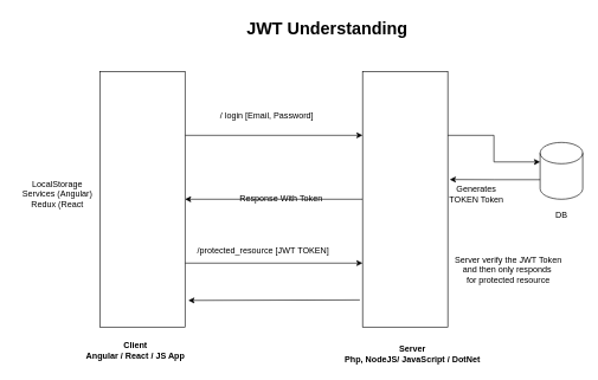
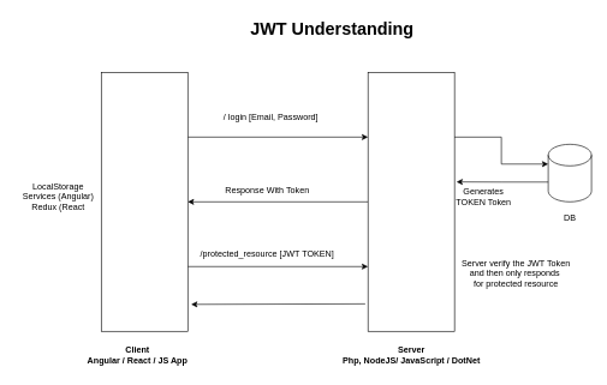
  <mxCell id="0" />
  <mxCell id="1" parent="0" />
  <mxCell id="2" style="edgeStyle=orthogonalEdgeStyle;rounded=0;orthogonalLoop=1;jettySize=auto;html=1;exitX=1;exitY=0.25;exitDx=0;exitDy=0;entryX=0;entryY=0.25;entryDx=0;entryDy=0;" edge="1" parent="1" source="4" target="6"><mxGeometry relative="1" as="geometry" /></mxCell>
  <mxCell id="3" style="edgeStyle=orthogonalEdgeStyle;rounded=0;orthogonalLoop=1;jettySize=auto;html=1;exitX=1;exitY=0.75;exitDx=0;exitDy=0;entryX=0;entryY=0.75;entryDx=0;entryDy=0;" edge="1" parent="1" source="4" target="6"><mxGeometry relative="1" as="geometry" /></mxCell>
  <mxCell id="4" value="" style="rounded=0;whiteSpace=wrap;html=1;" vertex="1" parent="1"><mxGeometry x="140" y="100" width="120" height="360" as="geometry" /></mxCell>
  <mxCell id="5" style="edgeStyle=orthogonalEdgeStyle;rounded=0;orthogonalLoop=1;jettySize=auto;html=1;exitX=0;exitY=0.5;exitDx=0;exitDy=0;entryX=1;entryY=0.5;entryDx=0;entryDy=0;" edge="1" parent="1" source="6" target="4"><mxGeometry relative="1" as="geometry" /></mxCell>
  <mxCell id="6" value="" style="rounded=0;whiteSpace=wrap;html=1;" vertex="1" parent="1"><mxGeometry x="510" y="100" width="120" height="360" as="geometry" /></mxCell>
  <mxCell id="7" value="Client&lt;div&gt;Angular / React / JS App&lt;/div&gt;" style="text;html=1;align=center;verticalAlign=middle;resizable=0;points=[];autosize=1;strokeColor=none;fillColor=none;fontStyle=1" vertex="1" parent="1"><mxGeometry x="115" y="473" width="150" height="40" as="geometry" /></mxCell>
- <mxCell id="8" value="Server&lt;div&gt;Php, NodeJS/ JavaScript / DotNet&lt;/div&gt;" style="text;html=1;align=center;verticalAlign=middle;resizable=0;points=[];autosize=1;strokeColor=none;fillColor=none;fontStyle=1" vertex="1" parent="1"><mxGeometry x="480" y="478" width="200" height="40" as="geometry" /></mxCell>
+ <mxCell id="8" value="Server&lt;div&gt;Php, NodeJS/ JavaScript / DotNet&lt;/div&gt;" style="text;html=1;align=center;verticalAlign=middle;resizable=0;points=[];autosize=1;strokeColor=none;fillColor=none;fontStyle=1" vertex="1" parent="1"><mxGeometry x="470" y="473" width="200" height="40" as="geometry" /></mxCell>
  <mxCell id="9" value="/ login [Email, Password]" style="text;html=1;align=center;verticalAlign=middle;resizable=0;points=[];autosize=1;strokeColor=none;fillColor=none;" vertex="1" parent="1"><mxGeometry x="300" y="148" width="150" height="30" as="geometry" /></mxCell>
  <mxCell id="10" value="" style="shape=cylinder3;whiteSpace=wrap;html=1;boundedLbl=1;backgroundOutline=1;size=15;" vertex="1" parent="1"><mxGeometry x="760" y="200" width="60" height="80" as="geometry" /></mxCell>
  <mxCell id="11" value="DB" style="text;html=1;align=center;verticalAlign=middle;resizable=0;points=[];autosize=1;strokeColor=none;fillColor=none;" vertex="1" parent="1"><mxGeometry x="770" y="288" width="40" height="30" as="geometry" /></mxCell>
  <mxCell id="12" style="edgeStyle=orthogonalEdgeStyle;rounded=0;orthogonalLoop=1;jettySize=auto;html=1;exitX=1;exitY=0.25;exitDx=0;exitDy=0;entryX=0;entryY=0;entryDx=0;entryDy=27.5;entryPerimeter=0;" edge="1" parent="1" source="6" target="10"><mxGeometry relative="1" as="geometry" /></mxCell>
  <mxCell id="13" style="edgeStyle=orthogonalEdgeStyle;rounded=0;orthogonalLoop=1;jettySize=auto;html=1;exitX=0;exitY=0;exitDx=0;exitDy=52.5;exitPerimeter=0;entryX=1.023;entryY=0.423;entryDx=0;entryDy=0;entryPerimeter=0;" edge="1" parent="1" source="10" target="6"><mxGeometry relative="1" as="geometry" /></mxCell>
  <mxCell id="14" value="Generates&lt;div&gt;TOKEN Token&lt;/div&gt;" style="text;html=1;align=center;verticalAlign=middle;resizable=0;points=[];autosize=1;strokeColor=none;fillColor=none;" vertex="1" parent="1"><mxGeometry x="630" y="253" width="80" height="40" as="geometry" /></mxCell>
- <mxCell id="15" value="Response With Token" style="text;html=1;align=center;verticalAlign=middle;resizable=0;points=[];autosize=1;strokeColor=none;fillColor=none;" vertex="1" parent="1"><mxGeometry x="325" y="265" width="140" height="30" as="geometry" /></mxCell>
+ <mxCell id="15" value="Response With Token" style="text;html=1;align=center;verticalAlign=middle;resizable=0;points=[];autosize=1;strokeColor=none;fillColor=none;" vertex="1" parent="1"><mxGeometry x="300" y="250" width="140" height="30" as="geometry" /></mxCell>
  <mxCell id="16" value="LocalStorage&lt;div&gt;Services (Angular)&lt;/div&gt;&lt;div&gt;Redux (React&lt;/div&gt;" style="text;html=1;align=center;verticalAlign=middle;resizable=0;points=[];autosize=1;strokeColor=none;fillColor=none;" vertex="1" parent="1"><mxGeometry x="20" y="243" width="120" height="60" as="geometry" /></mxCell>
  <mxCell id="17" value="/protected_resource [JWT TOKEN]" style="text;html=1;align=center;verticalAlign=middle;resizable=0;points=[];autosize=1;strokeColor=none;fillColor=none;" vertex="1" parent="1"><mxGeometry x="265" y="338" width="210" height="30" as="geometry" /></mxCell>
  <mxCell id="18" value="Server verify the JWT Token&lt;div&gt;and then only responds&amp;nbsp;&lt;/div&gt;&lt;div&gt;for protected resource&lt;/div&gt;" style="text;html=1;align=center;verticalAlign=middle;resizable=0;points=[];autosize=1;strokeColor=none;fillColor=none;" vertex="1" parent="1"><mxGeometry x="630" y="350" width="170" height="60" as="geometry" /></mxCell>
  <mxCell id="19" value="" style="endArrow=classic;html=1;rounded=0;entryX=1.039;entryY=0.896;entryDx=0;entryDy=0;entryPerimeter=0;exitX=-0.032;exitY=0.894;exitDx=0;exitDy=0;exitPerimeter=0;" edge="1" parent="1" source="6" target="4"><mxGeometry width="50" height="50" relative="1" as="geometry"><mxPoint x="450" y="380" as="sourcePoint" /><mxPoint x="500" y="330" as="targetPoint" /></mxGeometry></mxCell>
  <mxCell id="20" value="JWT Understanding" style="text;strokeColor=none;fillColor=none;html=1;fontSize=24;fontStyle=1;verticalAlign=middle;align=center;" vertex="1" parent="1"><mxGeometry x="410" y="20" width="100" height="40" as="geometry" /></mxCell>
